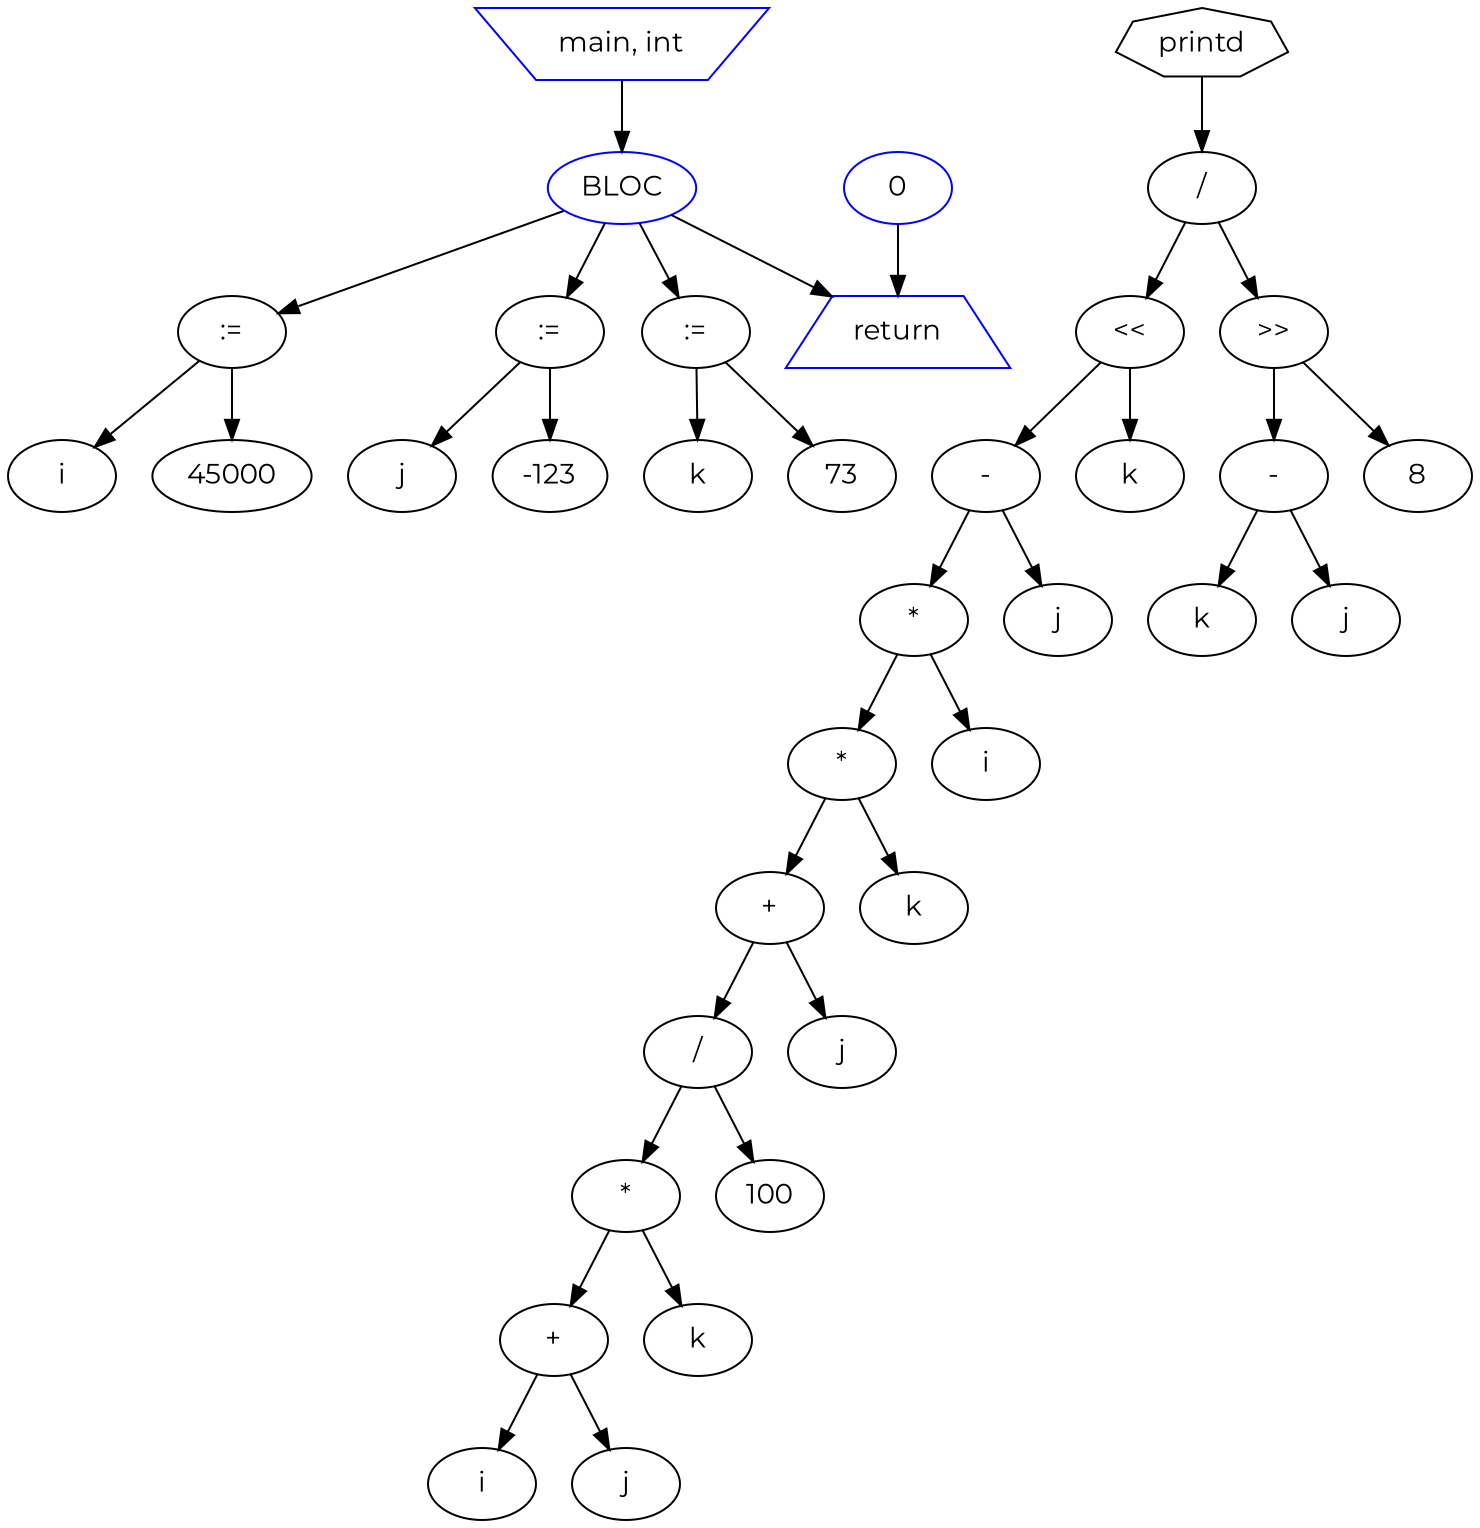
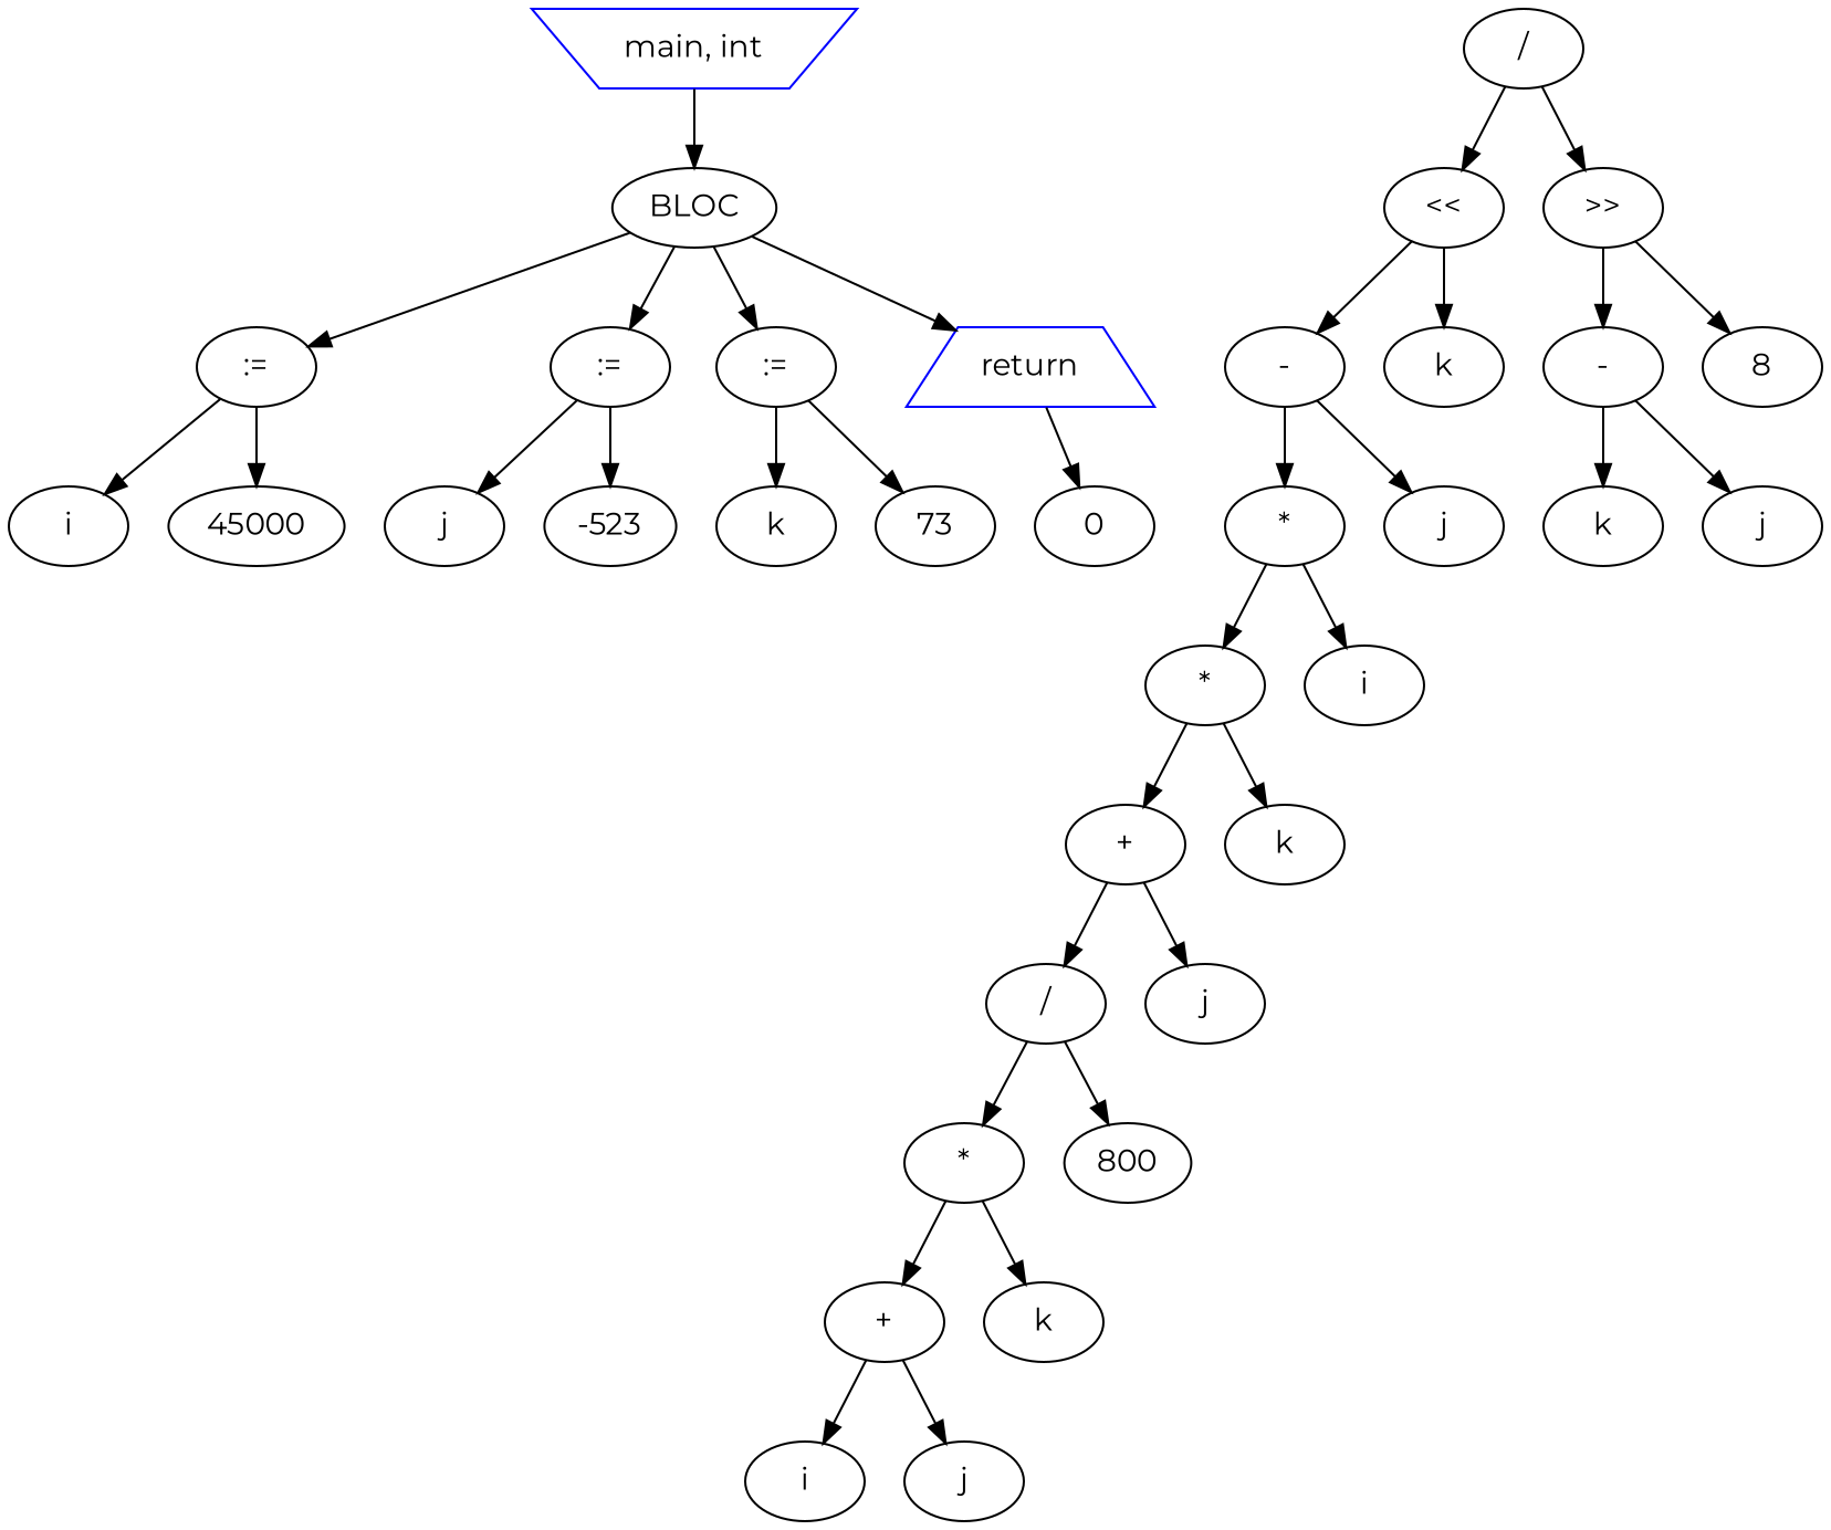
  digraph {
    fontname=Montserrat
    node [fontname=Montserrat shape=ellipse]
    edge [fontname=Montserrat]
    n1 [color=blue label="main, int" shape=invtrapezium]
-   n2 [color=blue label=BLOC]
+   n2 [color=black label=BLOC]
    n3 [label=":="]
    n4 [label=":="]
    n5 [label=":="]
    n6 [color=blue label=return shape=trapezium]
    n7 [label=i]
    n8 [label=45000]
    n9 [label=j]
-   n10 [label=-123]
+   n10 [label=-523]
    n11 [label=k]
    n12 [label=73]
-   n13 [label=printd shape=septagon]
    n14 [label="/"]
-   n15 [label=0 color=blue]
+   n15 [label=0]
    n16 [label="<<"]
    n17 [label=">>"]
    n18 [label="-"]
    n19 [label=k]
    n20 [label="-"]
    n21 [label=8]
    n22 [label="*"]
    n23 [label=j]
    n24 [label="*"]
    n25 [label=i]
    n26 [label="+"]
    n27 [label=k]
    n28 [label="/"]
    n29 [label=j]
    n30 [label="*"]
-   n31 [label=100]
+   n31 [label=800]
    n32 [label="+"]
    n33 [label=k]
    n34 [label=i]
    n35 [label=j]
    n36 [label=k]
    n37 [label=j]
    n1 -> n2
    n2 -> n3
    n2 -> n4
    n2 -> n5
    n2 -> n6
    n3 -> n7
    n3 -> n8
    n4 -> n9
    n4 -> n10
    n5 -> n11
    n5 -> n12
-   n15 -> n6
-   n13 -> n14
+   n6 -> n15
    n14 -> n16
    n14 -> n17
    n16 -> n18
    n16 -> n19
    n17 -> n20
    n17 -> n21
    n18 -> n22
    n18 -> n23
    n20 -> n36
    n20 -> n37
    n22 -> n24
    n22 -> n25
    n24 -> n26
    n24 -> n27
    n26 -> n28
    n26 -> n29
    n28 -> n30
    n28 -> n31
    n30 -> n32
    n30 -> n33
    n32 -> n34
    n32 -> n35
  }
